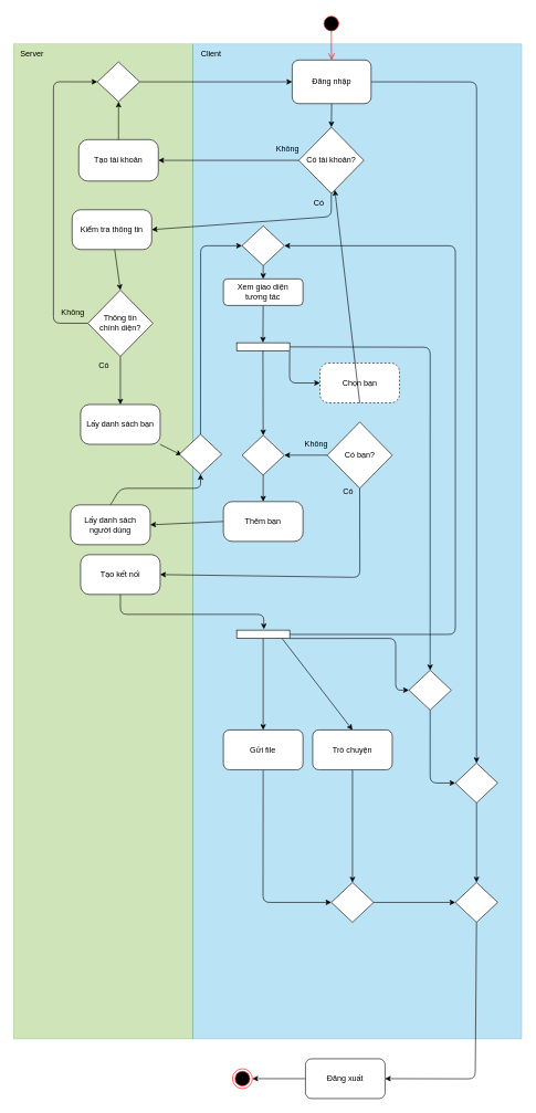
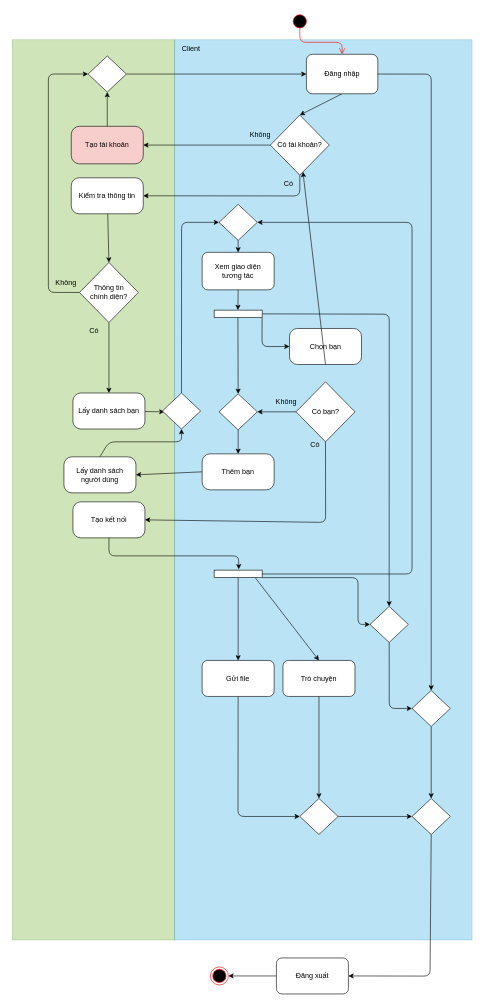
  <mxCell id="0" />
  <mxCell id="1" parent="0" />
  <mxCell id="2" value="" style="rounded=0;whiteSpace=wrap;html=1;opacity=30;fillColor=#1ba1e2;fontColor=#ffffff;strokeColor=#006EAF;" parent="1" vertex="1"><mxGeometry x="290" y="65.75" width="496" height="1500" as="geometry" /></mxCell>
  <mxCell id="3" style="edgeStyle=none;html=1;exitX=1;exitY=0.5;exitDx=0;exitDy=0;entryX=0.5;entryY=0;entryDx=0;entryDy=0;" parent="1" source="9" target="67" edge="1"><mxGeometry relative="1" as="geometry"><Array as="points"><mxPoint x="718" y="123" /></Array></mxGeometry></mxCell>
  <mxCell id="4" value="" style="rounded=0;whiteSpace=wrap;html=1;fillColor=#60a917;fontColor=#ffffff;strokeColor=#2D7600;opacity=30;" parent="1" vertex="1"><mxGeometry x="20" y="65.75" width="270" height="1500" as="geometry" /></mxCell>
  <mxCell id="5" value="" style="ellipse;html=1;shape=endState;fillColor=#000000;strokeColor=#ff0000;" parent="1" vertex="1"><mxGeometry x="350" y="1610.75" width="30" height="30" as="geometry" /></mxCell>
  <mxCell id="6" value="" style="ellipse;html=1;shape=startState;fillColor=#000000;strokeColor=#ff0000;" parent="1" vertex="1"><mxGeometry x="483.99" y="20" width="30" height="30" as="geometry" /></mxCell>
  <mxCell id="7" value="" style="edgeStyle=orthogonalEdgeStyle;html=1;verticalAlign=bottom;endArrow=open;endSize=8;strokeColor=#ff0000;entryX=0.5;entryY=0;entryDx=0;entryDy=0;exitX=0.499;exitY=0.84;exitDx=0;exitDy=0;exitPerimeter=0;" parent="1" source="6" target="9" edge="1"><mxGeometry relative="1" as="geometry"><mxPoint x="249" y="240" as="targetPoint" /></mxGeometry></mxCell>
  <mxCell id="8" style="edgeStyle=none;html=1;exitX=0.5;exitY=1;exitDx=0;exitDy=0;entryX=0.5;entryY=0;entryDx=0;entryDy=0;" parent="1" source="9" target="21" edge="1"><mxGeometry relative="1" as="geometry"><mxPoint x="499" y="188.75" as="targetPoint" /><Array as="points" /></mxGeometry></mxCell>
- <mxCell id="9" value="Đăng nhập" style="rounded=1;whiteSpace=wrap;html=1;" parent="1" vertex="1"><mxGeometry x="440" y="90" width="118.99" height="65.75" as="geometry" /></mxCell>
+ <mxCell id="9" value="Đăng nhập" style="rounded=1;whiteSpace=wrap;html=1;" parent="1" vertex="1"><mxGeometry x="510" y="90" width="118.99" height="65.75" as="geometry" /></mxCell>
  <mxCell id="10" value="" style="edgeStyle=none;html=1;exitX=0.5;exitY=0;exitDx=0;exitDy=0;entryX=0.5;entryY=1;entryDx=0;entryDy=0;" parent="1" source="11" target="53" edge="1"><mxGeometry relative="1" as="geometry"><mxPoint x="439" y="149.75" as="targetPoint" /><Array as="points" /></mxGeometry></mxCell>
- <mxCell id="11" value="Tạo tài khoản" style="rounded=1;whiteSpace=wrap;html=1;arcSize=22;" parent="1" vertex="1"><mxGeometry x="118.16" y="210" width="120" height="62.5" as="geometry" /></mxCell>
+ <mxCell id="11" value="Tạo tài khoản" style="rounded=1;whiteSpace=wrap;html=1;arcSize=22;fillColor=#f8cecc;" parent="1" vertex="1"><mxGeometry x="118.16" y="210" width="120" height="62.5" as="geometry" /></mxCell>
  <mxCell id="12" value="" style="edgeStyle=none;html=1;exitX=0.5;exitY=1;exitDx=0;exitDy=0;entryX=-0.016;entryY=0.505;entryDx=0;entryDy=0;entryPerimeter=0;" parent="1" source="14" target="30" edge="1"><mxGeometry relative="1" as="geometry"><mxPoint x="510" y="512.5" as="targetPoint" /></mxGeometry></mxCell>
  <mxCell id="13" style="edgeStyle=none;html=1;entryX=0.5;entryY=0;entryDx=0;entryDy=0;exitX=0.501;exitY=-0.004;exitDx=0;exitDy=0;exitPerimeter=0;" parent="1" source="30" target="64" edge="1"><mxGeometry relative="1" as="geometry"><Array as="points"><mxPoint x="648" y="523" /></Array></mxGeometry></mxCell>
- <mxCell id="14" value="Xem giao diện&lt;br&gt;tương tác" style="rounded=1;whiteSpace=wrap;html=1;" parent="1" vertex="1"><mxGeometry x="336.25" y="420" width="120" height="40" as="geometry" /></mxCell>
+ <mxCell id="14" value="Xem giao diện&lt;br&gt;tương tác" style="rounded=1;whiteSpace=wrap;html=1;" parent="1" vertex="1"><mxGeometry x="336.25" y="420" width="120" height="62.5" as="geometry" /></mxCell>
  <mxCell id="15" style="edgeStyle=none;html=1;exitX=0;exitY=0.5;exitDx=0;exitDy=0;entryX=1;entryY=0.5;entryDx=0;entryDy=0;" parent="1" source="21" target="11" edge="1"><mxGeometry relative="1" as="geometry"><Array as="points" /><mxPoint x="537.715" y="284.113" as="sourcePoint" /><mxPoint x="680" y="225.75" as="targetPoint" /></mxGeometry></mxCell>
  <mxCell id="16" style="edgeStyle=none;rounded=1;html=1;entryX=1;entryY=0.5;entryDx=0;entryDy=0;endArrow=classic;endFill=1;exitX=0.5;exitY=1;exitDx=0;exitDy=0;" parent="1" source="21" target="23" edge="1"><mxGeometry relative="1" as="geometry"><mxPoint x="498.99" y="284.485" as="sourcePoint" /><mxPoint x="500.905" y="307.5" as="targetPoint" /><Array as="points"><mxPoint x="499" y="326" /></Array></mxGeometry></mxCell>
  <mxCell id="17" style="edgeStyle=none;html=1;" parent="1" source="18" target="5" edge="1"><mxGeometry relative="1" as="geometry" /></mxCell>
  <mxCell id="18" value="Đăng xuất" style="rounded=1;whiteSpace=wrap;html=1;" parent="1" vertex="1"><mxGeometry x="460" y="1595.75" width="120" height="60" as="geometry" /></mxCell>
  <mxCell id="19" value="Có" style="text;html=1;strokeColor=none;fillColor=none;align=center;verticalAlign=middle;whiteSpace=wrap;rounded=0;" parent="1" vertex="1"><mxGeometry x="464.25" y="291.25" width="32.75" height="30" as="geometry" /></mxCell>
  <mxCell id="20" value="Không" style="text;html=1;strokeColor=none;fillColor=none;align=center;verticalAlign=middle;whiteSpace=wrap;rounded=0;" parent="1" vertex="1"><mxGeometry x="455.75" y="654.37" width="41.25" height="30" as="geometry" /></mxCell>
  <mxCell id="21" value="Có tài khoản?" style="rhombus;whiteSpace=wrap;html=1;" parent="1" vertex="1"><mxGeometry x="449.91" y="191.25" width="98.16" height="100" as="geometry" /></mxCell>
  <mxCell id="22" value="" style="edgeStyle=none;html=1;entryX=0.5;entryY=0;entryDx=0;entryDy=0;" parent="1" source="23" target="38" edge="1"><mxGeometry relative="1" as="geometry"><Array as="points" /></mxGeometry></mxCell>
- <mxCell id="23" value="Kiểm tra thông tin" style="whiteSpace=wrap;html=1;rounded=1;arcSize=22;" parent="1" vertex="1"><mxGeometry x="108.16" y="315.75" width="120" height="60" as="geometry" /></mxCell>
+ <mxCell id="23" value="Kiểm tra thông tin" style="whiteSpace=wrap;html=1;rounded=1;arcSize=22;" parent="1" vertex="1"><mxGeometry x="118.16" y="295.75" width="120" height="60" as="geometry" /></mxCell>
  <mxCell id="24" value="" style="edgeStyle=none;html=1;exitX=0.5;exitY=0;exitDx=0;exitDy=0;entryX=0;entryY=0.5;entryDx=0;entryDy=0;" parent="1" source="47" target="60" edge="1"><mxGeometry relative="1" as="geometry"><Array as="points"><mxPoint x="302" y="370" /></Array></mxGeometry></mxCell>
  <mxCell id="25" style="edgeStyle=none;html=1;entryX=-0.111;entryY=0.487;entryDx=0;entryDy=0;entryPerimeter=0;" parent="1" source="26" target="58" edge="1"><mxGeometry relative="1" as="geometry"><Array as="points"><mxPoint x="181" y="925.75" /><mxPoint x="397" y="925.75" /></Array></mxGeometry></mxCell>
  <mxCell id="26" value="Tạo kết nối" style="whiteSpace=wrap;html=1;rounded=1;arcSize=22;" parent="1" vertex="1"><mxGeometry x="120.92" y="835.75" width="120" height="60" as="geometry" /></mxCell>
  <mxCell id="27" value="Không" style="text;html=1;strokeColor=none;fillColor=none;align=center;verticalAlign=middle;whiteSpace=wrap;rounded=0;" parent="1" vertex="1"><mxGeometry x="86.59" y="455.75" width="45.25" height="30" as="geometry" /></mxCell>
  <mxCell id="28" value="" style="endArrow=classic;html=1;entryX=0.5;entryY=0;entryDx=0;entryDy=0;exitX=0.5;exitY=1;exitDx=0;exitDy=0;" parent="1" source="38" target="46" edge="1"><mxGeometry width="50" height="50" relative="1" as="geometry"><mxPoint x="582.85" y="495.75" as="sourcePoint" /><mxPoint x="180.92" y="565.62" as="targetPoint" /><Array as="points" /></mxGeometry></mxCell>
  <mxCell id="29" style="edgeStyle=none;html=1;entryX=0;entryY=0.5;entryDx=0;entryDy=0;exitX=1.005;exitY=0.001;exitDx=0;exitDy=0;exitPerimeter=0;" parent="1" source="30" target="32" edge="1"><mxGeometry relative="1" as="geometry"><mxPoint x="621.245" y="631.25" as="targetPoint" /><Array as="points"><mxPoint x="436" y="577" /></Array></mxGeometry></mxCell>
  <mxCell id="30" value="" style="html=1;points=[];perimeter=orthogonalPerimeter;rotation=90;" parent="1" vertex="1"><mxGeometry x="390" y="482.5" width="12.5" height="80" as="geometry" /></mxCell>
  <mxCell id="31" style="edgeStyle=none;html=1;exitX=0.5;exitY=1;exitDx=0;exitDy=0;entryX=1;entryY=0.5;entryDx=0;entryDy=0;" parent="1" source="41" target="26" edge="1"><mxGeometry relative="1" as="geometry"><mxPoint x="611.925" y="770" as="targetPoint" /><Array as="points"><mxPoint x="542" y="870" /></Array></mxGeometry></mxCell>
- <mxCell id="32" value="Chọn bạn" style="whiteSpace=wrap;html=1;rounded=1;arcSize=22;dashed=1;" parent="1" vertex="1"><mxGeometry x="481.83" y="546.88" width="120" height="60" as="geometry" /></mxCell>
+ <mxCell id="32" value="Chọn bạn" style="whiteSpace=wrap;html=1;rounded=1;arcSize=22;" parent="1" vertex="1"><mxGeometry x="481.83" y="546.88" width="120" height="60" as="geometry" /></mxCell>
  <mxCell id="33" value="" style="endArrow=classic;html=1;entryX=0.5;entryY=0;entryDx=0;entryDy=0;exitX=0.966;exitY=0.505;exitDx=0;exitDy=0;exitPerimeter=0;" parent="1" source="30" target="51" edge="1"><mxGeometry width="50" height="50" relative="1" as="geometry"><mxPoint x="620" y="680" as="sourcePoint" /><mxPoint x="670" y="700" as="targetPoint" /><Array as="points" /></mxGeometry></mxCell>
  <mxCell id="34" value="" style="endArrow=classic;html=1;entryX=1;entryY=0.5;entryDx=0;entryDy=0;exitX=0;exitY=0.5;exitDx=0;exitDy=0;" parent="1" source="41" target="51" edge="1"><mxGeometry width="50" height="50" relative="1" as="geometry"><mxPoint x="640" y="750" as="sourcePoint" /><mxPoint x="589.32" y="661.25" as="targetPoint" /><Array as="points" /></mxGeometry></mxCell>
  <mxCell id="35" value="Có" style="text;html=1;strokeColor=none;fillColor=none;align=center;verticalAlign=middle;whiteSpace=wrap;rounded=0;" parent="1" vertex="1"><mxGeometry x="503.67" y="725.75" width="41.25" height="30" as="geometry" /></mxCell>
  <mxCell id="36" style="edgeStyle=none;html=1;entryX=0;entryY=0.5;entryDx=0;entryDy=0;endArrow=block;endFill=1;" parent="1" target="5" edge="1"><mxGeometry relative="1" as="geometry" /></mxCell>
  <mxCell id="37" value="" style="endArrow=classic;html=1;strokeColor=default;exitX=0;exitY=0.5;exitDx=0;exitDy=0;entryX=0;entryY=0.5;entryDx=0;entryDy=0;" parent="1" source="38" target="53" edge="1"><mxGeometry width="50" height="50" relative="1" as="geometry"><mxPoint x="360" y="640" as="sourcePoint" /><mxPoint x="410" y="590" as="targetPoint" /><Array as="points"><mxPoint x="80" y="486.75" /><mxPoint x="80" y="122.75" /></Array></mxGeometry></mxCell>
  <mxCell id="38" value="Thông tin &lt;br&gt;chính diện?" style="rhombus;whiteSpace=wrap;html=1;" parent="1" vertex="1"><mxGeometry x="131.84" y="436.88" width="98.16" height="100" as="geometry" /></mxCell>
  <mxCell id="39" value="Có" style="text;html=1;strokeColor=none;fillColor=none;align=center;verticalAlign=middle;whiteSpace=wrap;rounded=0;" parent="1" vertex="1"><mxGeometry x="140" y="535.62" width="32.75" height="30" as="geometry" /></mxCell>
  <mxCell id="40" value="Không" style="text;html=1;strokeColor=none;fillColor=none;align=center;verticalAlign=middle;whiteSpace=wrap;rounded=0;" parent="1" vertex="1"><mxGeometry x="410.5" y="210" width="45.25" height="30" as="geometry" /></mxCell>
  <mxCell id="41" value="Có bạn?" style="rhombus;whiteSpace=wrap;html=1;" parent="1" vertex="1"><mxGeometry x="492.75" y="635.75" width="98.16" height="100" as="geometry" /></mxCell>
  <mxCell id="42" style="edgeStyle=none;html=1;exitX=0.5;exitY=1;exitDx=0;exitDy=0;" parent="1" source="32" target="21" edge="1"><mxGeometry relative="1" as="geometry" /></mxCell>
  <mxCell id="43" style="edgeStyle=none;html=1;entryX=1;entryY=0.5;entryDx=0;entryDy=0;exitX=0;exitY=0.5;exitDx=0;exitDy=0;" parent="1" source="44" target="49" edge="1"><mxGeometry relative="1" as="geometry"><Array as="points" /></mxGeometry></mxCell>
  <mxCell id="44" value="Thêm bạn" style="whiteSpace=wrap;html=1;rounded=1;arcSize=22;" parent="1" vertex="1"><mxGeometry x="336.25" y="755.75" width="120" height="60" as="geometry" /></mxCell>
  <mxCell id="45" style="edgeStyle=none;html=1;entryX=0.054;entryY=0.523;entryDx=0;entryDy=0;entryPerimeter=0;" parent="1" source="46" target="47" edge="1"><mxGeometry relative="1" as="geometry" /></mxCell>
- <mxCell id="46" value="Lấy danh sách bạn" style="whiteSpace=wrap;html=1;rounded=1;arcSize=22;" parent="1" vertex="1"><mxGeometry x="120.92" y="609.37" width="120" height="60" as="geometry" /></mxCell>
+ <mxCell id="46" value="Lấy danh sách bạn" style="whiteSpace=wrap;html=1;rounded=1;arcSize=22;" parent="1" vertex="1"><mxGeometry x="120.92" y="654.37" width="120" height="60" as="geometry" /></mxCell>
  <mxCell id="47" value="" style="rhombus;whiteSpace=wrap;html=1;" parent="1" vertex="1"><mxGeometry x="269.9" y="654.37" width="63.85" height="60" as="geometry" /></mxCell>
  <mxCell id="48" style="edgeStyle=none;html=1;entryX=0.5;entryY=1;entryDx=0;entryDy=0;exitX=0.5;exitY=0;exitDx=0;exitDy=0;" parent="1" source="49" target="47" edge="1"><mxGeometry relative="1" as="geometry"><Array as="points"><mxPoint x="181" y="735.75" /><mxPoint x="302" y="735.75" /></Array></mxGeometry></mxCell>
  <mxCell id="49" value="Lấy danh sách&lt;br&gt;người dùng" style="whiteSpace=wrap;html=1;rounded=1;arcSize=22;" parent="1" vertex="1"><mxGeometry x="105.92" y="760.75" width="120" height="60" as="geometry" /></mxCell>
  <mxCell id="50" style="edgeStyle=none;html=1;entryX=0.5;entryY=0;entryDx=0;entryDy=0;" parent="1" source="51" target="44" edge="1"><mxGeometry relative="1" as="geometry" /></mxCell>
  <mxCell id="51" value="" style="rhombus;whiteSpace=wrap;html=1;" parent="1" vertex="1"><mxGeometry x="364.32" y="655.75" width="63.85" height="60" as="geometry" /></mxCell>
  <mxCell id="52" style="edgeStyle=none;html=1;entryX=0;entryY=0.5;entryDx=0;entryDy=0;" parent="1" source="53" target="9" edge="1"><mxGeometry relative="1" as="geometry" /></mxCell>
  <mxCell id="53" value="" style="rhombus;whiteSpace=wrap;html=1;" parent="1" vertex="1"><mxGeometry x="146.23" y="92.88" width="63.85" height="60" as="geometry" /></mxCell>
  <mxCell id="54" style="edgeStyle=none;html=1;entryX=1;entryY=0.5;entryDx=0;entryDy=0;" parent="1" source="58" target="60" edge="1"><mxGeometry relative="1" as="geometry"><Array as="points"><mxPoint x="686" y="956" /><mxPoint x="686" y="370" /></Array></mxGeometry></mxCell>
  <mxCell id="55" style="edgeStyle=none;html=1;entryX=0;entryY=0.5;entryDx=0;entryDy=0;exitX=1.003;exitY=0.002;exitDx=0;exitDy=0;exitPerimeter=0;" parent="1" source="58" target="64" edge="1"><mxGeometry relative="1" as="geometry"><Array as="points"><mxPoint x="596" y="962" /><mxPoint x="596" y="1040" /></Array></mxGeometry></mxCell>
  <mxCell id="56" style="edgeStyle=none;html=1;entryX=0.5;entryY=0;entryDx=0;entryDy=0;exitX=0.996;exitY=0.202;exitDx=0;exitDy=0;exitPerimeter=0;" parent="1" source="58" target="62" edge="1"><mxGeometry relative="1" as="geometry"><Array as="points"><mxPoint x="420" y="956" /></Array></mxGeometry></mxCell>
  <mxCell id="57" style="edgeStyle=none;html=1;entryX=0.5;entryY=0;entryDx=0;entryDy=0;" parent="1" source="58" target="69" edge="1"><mxGeometry relative="1" as="geometry" /></mxCell>
  <mxCell id="58" value="" style="html=1;points=[];perimeter=orthogonalPerimeter;rotation=90;" parent="1" vertex="1"><mxGeometry x="390" y="915.75" width="12.5" height="80" as="geometry" /></mxCell>
  <mxCell id="59" style="edgeStyle=none;html=1;" parent="1" source="60" target="14" edge="1"><mxGeometry relative="1" as="geometry" /></mxCell>
  <mxCell id="60" value="" style="rhombus;whiteSpace=wrap;html=1;" parent="1" vertex="1"><mxGeometry x="364.32" y="340" width="63.85" height="60" as="geometry" /></mxCell>
  <mxCell id="61" style="edgeStyle=none;html=1;entryX=0.5;entryY=0;entryDx=0;entryDy=0;" parent="1" source="62" target="71" edge="1"><mxGeometry relative="1" as="geometry" /></mxCell>
  <mxCell id="62" value="Trò chuyện" style="rounded=1;whiteSpace=wrap;html=1;" parent="1" vertex="1"><mxGeometry x="470.91" y="1100" width="120" height="60" as="geometry" /></mxCell>
  <mxCell id="63" style="edgeStyle=none;html=1;entryX=0;entryY=0.5;entryDx=0;entryDy=0;" parent="1" source="64" target="67" edge="1"><mxGeometry relative="1" as="geometry"><Array as="points"><mxPoint x="648" y="1180" /></Array></mxGeometry></mxCell>
  <mxCell id="64" value="" style="rhombus;whiteSpace=wrap;html=1;" parent="1" vertex="1"><mxGeometry x="616" y="1010" width="63.85" height="60" as="geometry" /></mxCell>
  <mxCell id="65" style="edgeStyle=none;html=1;entryX=1;entryY=0.5;entryDx=0;entryDy=0;exitX=0.5;exitY=1;exitDx=0;exitDy=0;" parent="1" source="72" target="18" edge="1"><mxGeometry relative="1" as="geometry"><mxPoint x="716" y="1310" as="sourcePoint" /><Array as="points"><mxPoint x="716" y="1626" /></Array></mxGeometry></mxCell>
  <mxCell id="66" style="edgeStyle=none;html=1;entryX=0.5;entryY=0;entryDx=0;entryDy=0;" parent="1" source="67" target="72" edge="1"><mxGeometry relative="1" as="geometry" /></mxCell>
  <mxCell id="67" value="" style="rhombus;whiteSpace=wrap;html=1;" parent="1" vertex="1"><mxGeometry x="686" y="1150" width="63.85" height="60" as="geometry" /></mxCell>
  <mxCell id="68" style="edgeStyle=none;html=1;entryX=0;entryY=0.5;entryDx=0;entryDy=0;" parent="1" source="69" target="71" edge="1"><mxGeometry relative="1" as="geometry"><Array as="points"><mxPoint x="396" y="1360" /></Array></mxGeometry></mxCell>
  <mxCell id="69" value="Gửi file" style="rounded=1;whiteSpace=wrap;html=1;" parent="1" vertex="1"><mxGeometry x="336.24" y="1100" width="120" height="60" as="geometry" /></mxCell>
  <mxCell id="70" style="edgeStyle=none;html=1;entryX=0;entryY=0.5;entryDx=0;entryDy=0;" parent="1" source="71" target="72" edge="1"><mxGeometry relative="1" as="geometry" /></mxCell>
  <mxCell id="71" value="" style="rhombus;whiteSpace=wrap;html=1;" parent="1" vertex="1"><mxGeometry x="498.99" y="1330" width="63.85" height="60" as="geometry" /></mxCell>
  <mxCell id="72" value="" style="rhombus;whiteSpace=wrap;html=1;" parent="1" vertex="1"><mxGeometry x="686" y="1330" width="63.85" height="60" as="geometry" /></mxCell>
- <mxCell id="73" value="Server" style="text;html=1;strokeColor=none;fillColor=none;align=center;verticalAlign=middle;whiteSpace=wrap;rounded=0;" vertex="1" parent="1"><mxGeometry x="20" y="65.75" width="56" height="30" as="geometry" /></mxCell>
  <mxCell id="74" value="Client" style="text;html=1;strokeColor=none;fillColor=none;align=center;verticalAlign=middle;whiteSpace=wrap;rounded=0;" vertex="1" parent="1"><mxGeometry x="290" y="65.75" width="56" height="30" as="geometry" /></mxCell>
